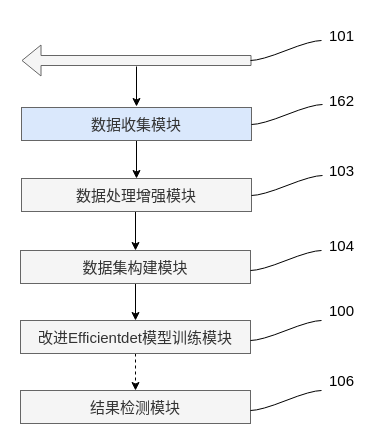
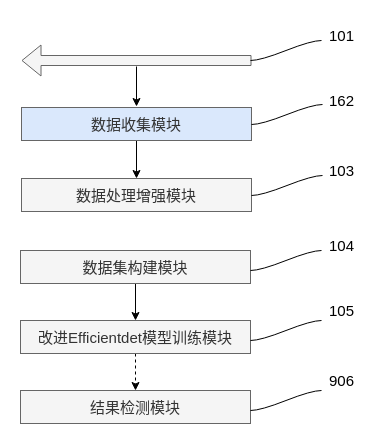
  <mxCell id="0" />
  <mxCell id="1" parent="0" />
  <mxCell id="2" value="" style="shape=flexArrow;endArrow=classic;html=1;rounded=0;fillColor=#f5f5f5;strokeColor=#666666;" edge="1" parent="1"><mxGeometry width="50" height="50" relative="1" as="geometry"><mxPoint x="251" y="60" as="sourcePoint" /><mxPoint x="21" y="60" as="targetPoint" /></mxGeometry></mxCell>
  <mxCell id="3" value="" style="endArrow=classic;html=1;rounded=0;fontSize=15;fontColor=none;" edge="1" parent="1"><mxGeometry width="50" height="50" relative="1" as="geometry"><mxPoint x="136" y="66" as="sourcePoint" /><mxPoint x="136" y="106" as="targetPoint" /></mxGeometry></mxCell>
  <mxCell id="4" value="" style="edgeStyle=entityRelationEdgeStyle;startArrow=none;endArrow=none;segment=10;curved=1;rounded=0;fontSize=15;fontColor=none;" edge="1" parent="1"><mxGeometry relative="1" as="geometry"><mxPoint x="250" y="60" as="sourcePoint" /><mxPoint x="321" y="40" as="targetPoint" /></mxGeometry></mxCell>
  <mxCell id="5" style="edgeStyle=orthogonalEdgeStyle;rounded=0;orthogonalLoop=1;jettySize=auto;html=1;exitX=0.5;exitY=1;exitDx=0;exitDy=0;entryX=0.5;entryY=0;entryDx=0;entryDy=0;fontSize=15;fontColor=none;" edge="1" parent="1" source="6" target="8"><mxGeometry relative="1" as="geometry" /></mxCell>
  <mxCell id="6" value="数据收集模块" style="rounded=0;whiteSpace=wrap;html=1;fontSize=15;fontColor=#333333;fillColor=#dae8fc;strokeColor=#666666;" vertex="1" parent="1"><mxGeometry x="21" y="107" width="230" height="33" as="geometry" /></mxCell>
- <mxCell id="7" style="edgeStyle=orthogonalEdgeStyle;rounded=0;orthogonalLoop=1;jettySize=auto;html=1;exitX=0.5;exitY=1;exitDx=0;exitDy=0;entryX=0.5;entryY=0;entryDx=0;entryDy=0;fontSize=15;fontColor=none;" edge="1" parent="1" source="8" target="12"><mxGeometry relative="1" as="geometry" /></mxCell>
  <mxCell id="8" value="数据处理增强模块" style="rounded=0;whiteSpace=wrap;html=1;fontSize=15;fontColor=#333333;fillColor=#f5f5f5;strokeColor=#666666;" vertex="1" parent="1"><mxGeometry x="21" y="178" width="230" height="33" as="geometry" /></mxCell>
  <mxCell id="9" value="" style="edgeStyle=entityRelationEdgeStyle;startArrow=none;endArrow=none;segment=10;curved=1;rounded=0;fontSize=15;fontColor=none;" edge="1" parent="1"><mxGeometry relative="1" as="geometry"><mxPoint x="251" y="124" as="sourcePoint" /><mxPoint x="322" y="104" as="targetPoint" /></mxGeometry></mxCell>
  <mxCell id="10" value="" style="edgeStyle=entityRelationEdgeStyle;startArrow=none;endArrow=none;segment=10;curved=1;rounded=0;fontSize=15;fontColor=none;" edge="1" parent="1"><mxGeometry relative="1" as="geometry"><mxPoint x="251" y="195" as="sourcePoint" /><mxPoint x="322" y="175" as="targetPoint" /></mxGeometry></mxCell>
  <mxCell id="11" style="edgeStyle=orthogonalEdgeStyle;rounded=0;orthogonalLoop=1;jettySize=auto;html=1;exitX=0.5;exitY=1;exitDx=0;exitDy=0;fontSize=15;fontColor=none;" edge="1" parent="1" source="12"><mxGeometry relative="1" as="geometry"><mxPoint x="135" y="320" as="targetPoint" /><Array as="points"><mxPoint x="135" y="320" /><mxPoint x="135" y="320" /></Array></mxGeometry></mxCell>
  <mxCell id="12" value="数据集构建模块" style="rounded=0;whiteSpace=wrap;html=1;fontSize=15;fontColor=#333333;fillColor=#f5f5f5;strokeColor=#666666;" vertex="1" parent="1"><mxGeometry x="20" y="250" width="230" height="33" as="geometry" /></mxCell>
  <mxCell id="13" value="" style="edgeStyle=entityRelationEdgeStyle;startArrow=none;endArrow=none;segment=10;curved=1;rounded=0;fontSize=15;fontColor=none;" edge="1" parent="1"><mxGeometry relative="1" as="geometry"><mxPoint x="250" y="270" as="sourcePoint" /><mxPoint x="321" y="250" as="targetPoint" /></mxGeometry></mxCell>
  <mxCell id="14" style="edgeStyle=orthogonalEdgeStyle;rounded=0;orthogonalLoop=1;jettySize=auto;html=1;exitX=0.5;exitY=1;exitDx=0;exitDy=0;entryX=0.5;entryY=0;entryDx=0;entryDy=0;fontSize=15;fontColor=none;dashed=1;" edge="1" parent="1" source="15" target="17"><mxGeometry relative="1" as="geometry" /></mxCell>
  <mxCell id="15" value="改进Efficientdet模型训练模块" style="rounded=0;whiteSpace=wrap;html=1;fontSize=15;fontColor=#333333;fillColor=#f5f5f5;strokeColor=#666666;" vertex="1" parent="1"><mxGeometry x="20" y="320" width="230" height="33" as="geometry" /></mxCell>
  <mxCell id="16" value="" style="edgeStyle=entityRelationEdgeStyle;startArrow=none;endArrow=none;segment=10;curved=1;rounded=0;fontSize=15;fontColor=none;" edge="1" parent="1"><mxGeometry relative="1" as="geometry"><mxPoint x="250" y="340" as="sourcePoint" /><mxPoint x="321" y="320" as="targetPoint" /></mxGeometry></mxCell>
  <mxCell id="17" value="结果检测模块" style="rounded=0;whiteSpace=wrap;html=1;fontSize=15;fontColor=#333333;fillColor=#f5f5f5;strokeColor=#666666;" vertex="1" parent="1"><mxGeometry x="20" y="390" width="230" height="33" as="geometry" /></mxCell>
  <mxCell id="18" value="" style="edgeStyle=entityRelationEdgeStyle;startArrow=none;endArrow=none;segment=10;curved=1;rounded=0;fontSize=15;fontColor=none;" edge="1" parent="1"><mxGeometry relative="1" as="geometry"><mxPoint x="250" y="410" as="sourcePoint" /><mxPoint x="321" y="390" as="targetPoint" /></mxGeometry></mxCell>
  <mxCell id="19" value="101" style="text;html=1;align=center;verticalAlign=middle;resizable=0;points=[];autosize=1;strokeColor=none;fillColor=none;fontSize=15;fontColor=none;" vertex="1" parent="1"><mxGeometry x="316" y="20" width="50" height="30" as="geometry" /></mxCell>
  <mxCell id="20" value="162" style="text;html=1;align=center;verticalAlign=middle;resizable=0;points=[];autosize=1;strokeColor=none;fillColor=none;fontSize=15;fontColor=none;" vertex="1" parent="1"><mxGeometry x="316" y="85" width="50" height="30" as="geometry" /></mxCell>
  <mxCell id="21" value="103" style="text;html=1;align=center;verticalAlign=middle;resizable=0;points=[];autosize=1;strokeColor=none;fillColor=none;fontSize=15;fontColor=none;" vertex="1" parent="1"><mxGeometry x="316" y="155" width="50" height="30" as="geometry" /></mxCell>
  <mxCell id="22" value="104" style="text;html=1;align=center;verticalAlign=middle;resizable=0;points=[];autosize=1;strokeColor=none;fillColor=none;fontSize=15;fontColor=none;" vertex="1" parent="1"><mxGeometry x="316" y="230" width="50" height="30" as="geometry" /></mxCell>
- <mxCell id="23" value="100" style="text;html=1;align=center;verticalAlign=middle;resizable=0;points=[];autosize=1;strokeColor=none;fillColor=none;fontSize=15;fontColor=none;" vertex="1" parent="1"><mxGeometry x="316" y="295" width="50" height="30" as="geometry" /></mxCell>
- <mxCell id="24" value="106" style="text;html=1;align=center;verticalAlign=middle;resizable=0;points=[];autosize=1;strokeColor=none;fillColor=none;fontSize=15;fontColor=none;" vertex="1" parent="1"><mxGeometry x="316" y="365" width="50" height="30" as="geometry" /></mxCell>
+ <mxCell id="23" value="105" style="text;html=1;align=center;verticalAlign=middle;resizable=0;points=[];autosize=1;strokeColor=none;fillColor=none;fontSize=15;fontColor=none;" vertex="1" parent="1"><mxGeometry x="316" y="295" width="50" height="30" as="geometry" /></mxCell>
+ <mxCell id="24" value="906" style="text;html=1;align=center;verticalAlign=middle;resizable=0;points=[];autosize=1;strokeColor=none;fillColor=none;fontSize=15;fontColor=none;" vertex="1" parent="1"><mxGeometry x="316" y="365" width="50" height="30" as="geometry" /></mxCell>
